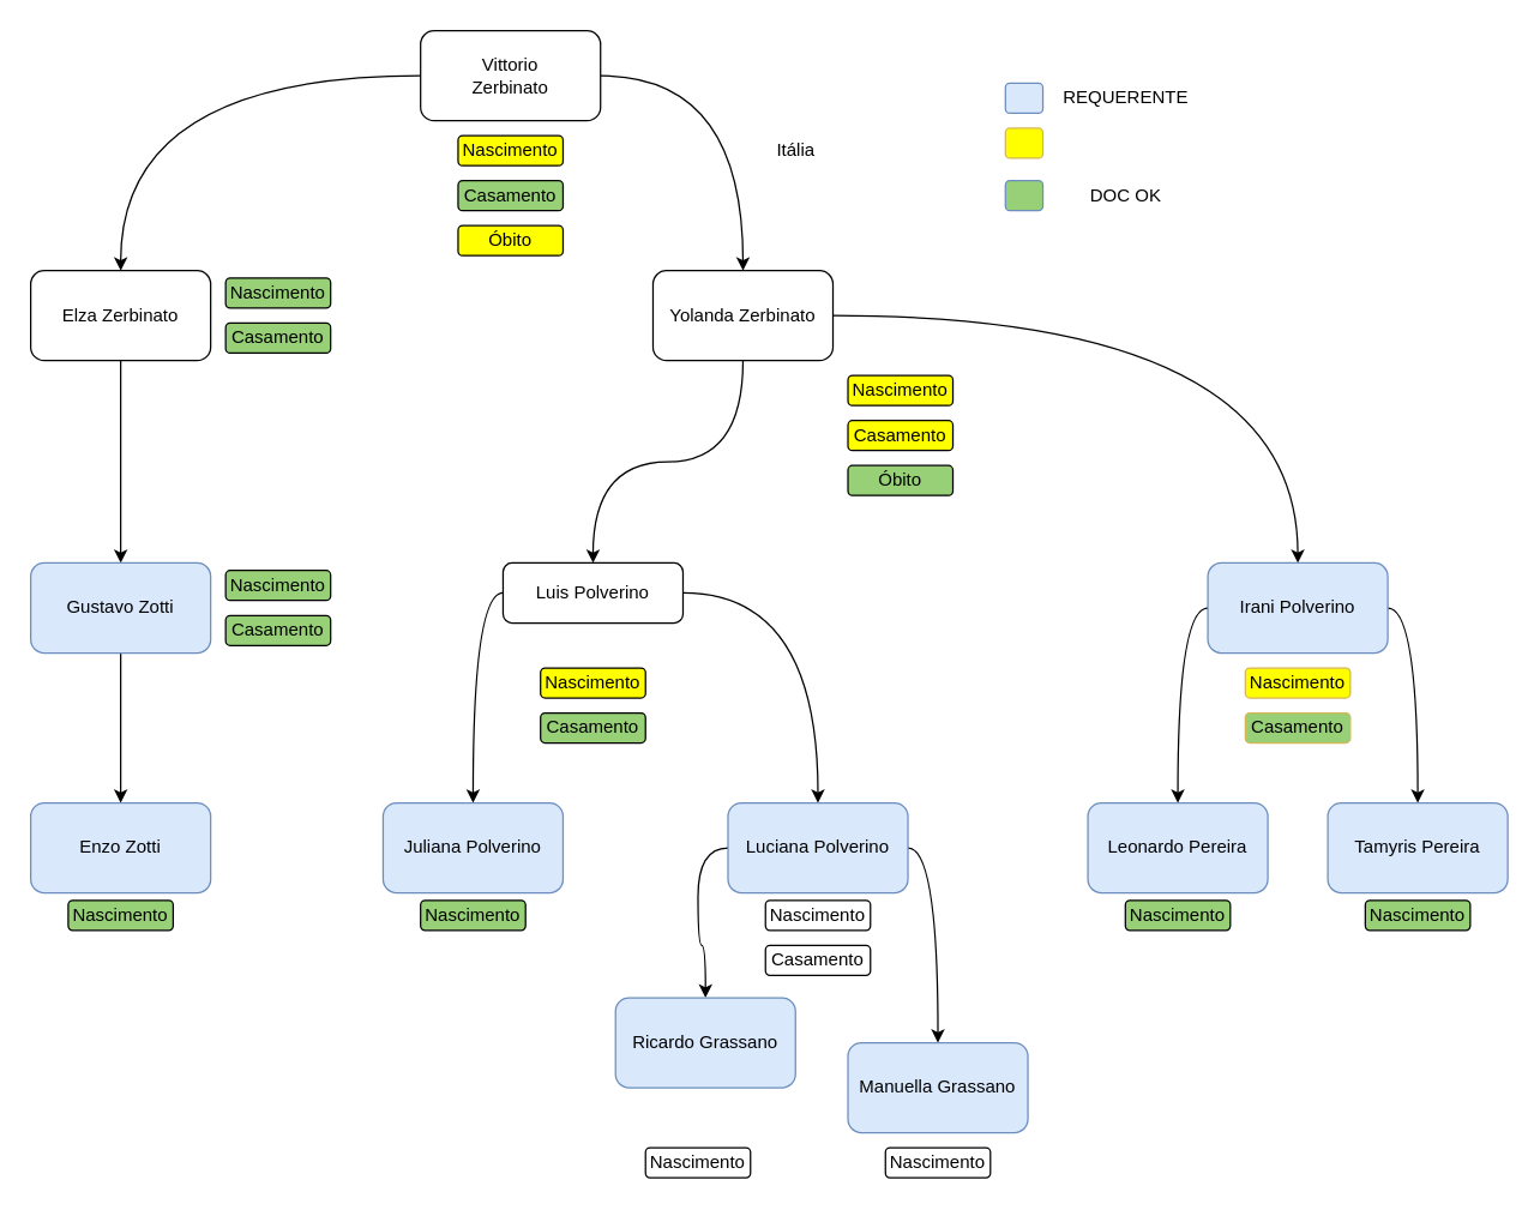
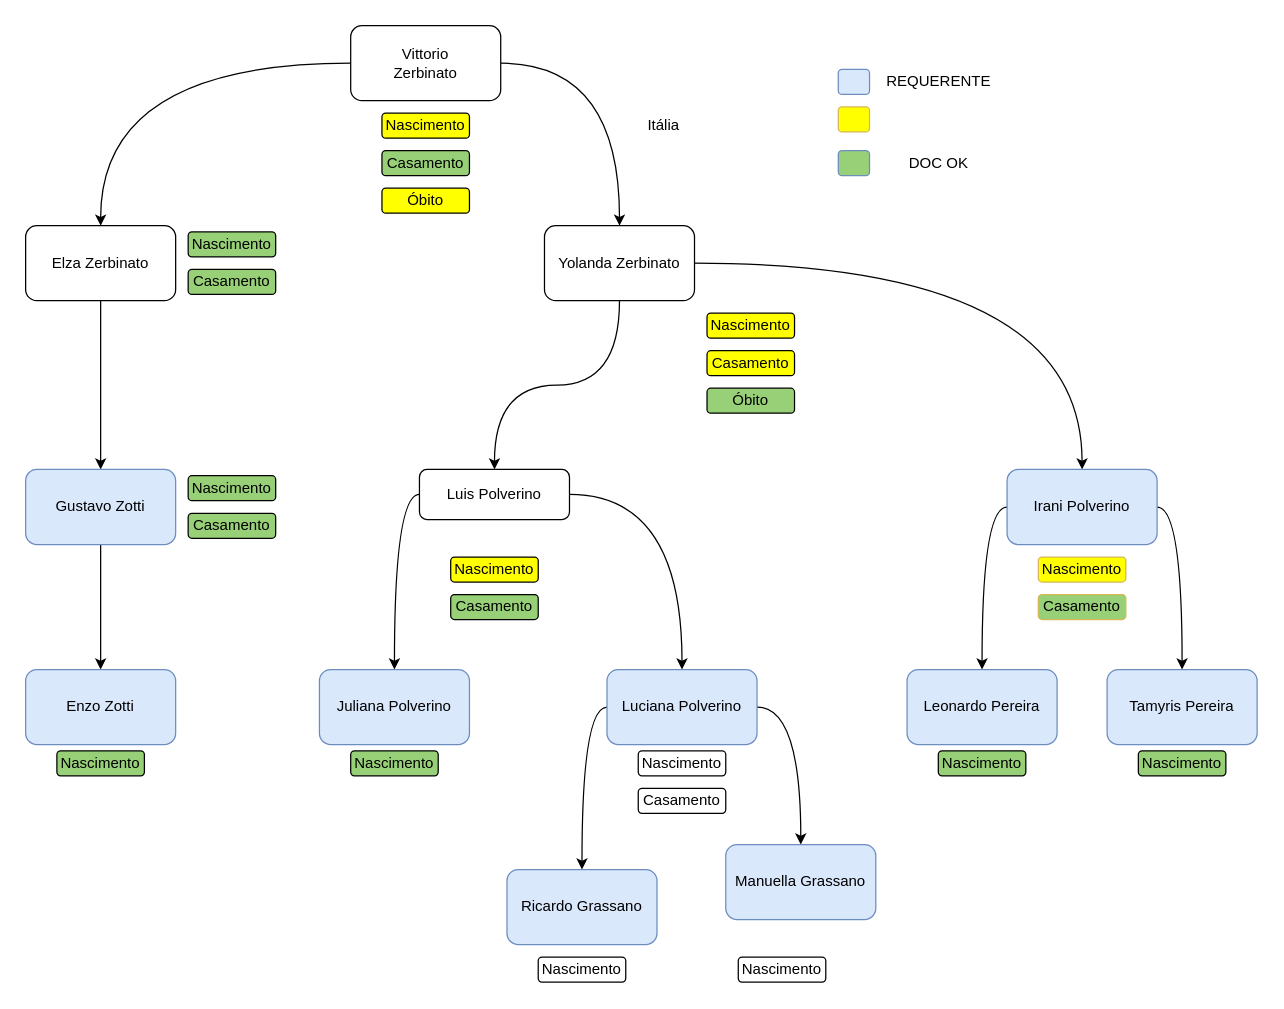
  <mxCell id="0" />
  <mxCell id="1" parent="0" />
  <mxCell id="2" style="edgeStyle=orthogonalEdgeStyle;curved=1;rounded=0;orthogonalLoop=1;jettySize=auto;html=1;entryX=0.5;entryY=0;entryDx=0;entryDy=0;" parent="1" source="4" target="7" edge="1"><mxGeometry relative="1" as="geometry" /></mxCell>
  <mxCell id="3" style="edgeStyle=orthogonalEdgeStyle;curved=1;rounded=0;orthogonalLoop=1;jettySize=auto;html=1;entryX=0.5;entryY=0;entryDx=0;entryDy=0;" parent="1" source="4" target="9" edge="1"><mxGeometry relative="1" as="geometry" /></mxCell>
  <mxCell id="4" value="Vittorio&lt;br&gt;Zerbinato" style="rounded=1;whiteSpace=wrap;html=1;" parent="1" vertex="1"><mxGeometry x="280" y="20" width="120" height="60" as="geometry" /></mxCell>
  <mxCell id="5" style="edgeStyle=orthogonalEdgeStyle;curved=1;rounded=0;orthogonalLoop=1;jettySize=auto;html=1;entryX=0.5;entryY=0;entryDx=0;entryDy=0;" parent="1" source="7" target="15" edge="1"><mxGeometry relative="1" as="geometry" /></mxCell>
  <mxCell id="6" style="edgeStyle=orthogonalEdgeStyle;curved=1;rounded=0;orthogonalLoop=1;jettySize=auto;html=1;entryX=0.5;entryY=0;entryDx=0;entryDy=0;" parent="1" source="7" target="12" edge="1"><mxGeometry relative="1" as="geometry" /></mxCell>
  <mxCell id="7" value="Yolanda Zerbinato" style="whiteSpace=wrap;html=1;rounded=1;strokeColor=default;align=center;verticalAlign=middle;fontFamily=Helvetica;fontSize=12;fontColor=default;fillColor=default;" parent="1" vertex="1"><mxGeometry x="435" y="180" width="120" height="60" as="geometry" /></mxCell>
  <mxCell id="8" value="" style="edgeStyle=orthogonalEdgeStyle;curved=1;rounded=0;orthogonalLoop=1;jettySize=auto;html=1;" parent="1" source="9" target="17" edge="1"><mxGeometry relative="1" as="geometry" /></mxCell>
  <mxCell id="9" value="Elza Zerbinato" style="whiteSpace=wrap;html=1;rounded=1;" parent="1" vertex="1"><mxGeometry x="20" y="180" width="120" height="60" as="geometry" /></mxCell>
  <mxCell id="10" style="edgeStyle=orthogonalEdgeStyle;curved=1;rounded=0;orthogonalLoop=1;jettySize=auto;html=1;entryX=0.5;entryY=0;entryDx=0;entryDy=0;exitX=0;exitY=0.5;exitDx=0;exitDy=0;" parent="1" source="12" target="19" edge="1"><mxGeometry relative="1" as="geometry" /></mxCell>
  <mxCell id="11" style="edgeStyle=orthogonalEdgeStyle;curved=1;rounded=0;orthogonalLoop=1;jettySize=auto;html=1;entryX=0.5;entryY=0;entryDx=0;entryDy=0;exitX=1;exitY=0.5;exitDx=0;exitDy=0;" parent="1" source="12" target="18" edge="1"><mxGeometry relative="1" as="geometry" /></mxCell>
  <mxCell id="12" value="Irani Polverino" style="whiteSpace=wrap;html=1;rounded=1;strokeColor=#6c8ebf;align=center;verticalAlign=middle;fontFamily=Helvetica;fontSize=12;fillColor=#dae8fc;fontColor=default;" parent="1" vertex="1"><mxGeometry x="805" y="375" width="120" height="60" as="geometry" /></mxCell>
  <mxCell id="13" style="edgeStyle=orthogonalEdgeStyle;curved=1;rounded=0;orthogonalLoop=1;jettySize=auto;html=1;entryX=0.5;entryY=0;entryDx=0;entryDy=0;" parent="1" source="15" target="22" edge="1"><mxGeometry relative="1" as="geometry" /></mxCell>
  <mxCell id="14" style="edgeStyle=orthogonalEdgeStyle;curved=1;rounded=0;orthogonalLoop=1;jettySize=auto;html=1;entryX=0.5;entryY=0;entryDx=0;entryDy=0;exitX=0;exitY=0.5;exitDx=0;exitDy=0;" parent="1" source="15" target="23" edge="1"><mxGeometry relative="1" as="geometry" /></mxCell>
  <mxCell id="15" value="Luis Polverino" style="whiteSpace=wrap;html=1;rounded=1;strokeColor=default;align=center;verticalAlign=middle;fontFamily=Helvetica;fontSize=12;fontColor=default;fillColor=default;" parent="1" vertex="1"><mxGeometry x="335" y="375" width="120" height="40" as="geometry" /></mxCell>
  <mxCell id="16" value="" style="edgeStyle=orthogonalEdgeStyle;curved=1;rounded=0;orthogonalLoop=1;jettySize=auto;html=1;" parent="1" source="17" target="24" edge="1"><mxGeometry relative="1" as="geometry" /></mxCell>
  <mxCell id="17" value="Gustavo Zotti" style="whiteSpace=wrap;html=1;rounded=1;fillColor=#dae8fc;strokeColor=#6c8ebf;" parent="1" vertex="1"><mxGeometry x="20" y="375" width="120" height="60" as="geometry" /></mxCell>
  <mxCell id="18" value="Tamyris Pereira" style="whiteSpace=wrap;html=1;rounded=1;strokeColor=#6c8ebf;align=center;verticalAlign=middle;fontFamily=Helvetica;fontSize=12;fillColor=#dae8fc;" parent="1" vertex="1"><mxGeometry x="885" y="535" width="120" height="60" as="geometry" /></mxCell>
  <mxCell id="19" value="Leonardo Pereira" style="whiteSpace=wrap;html=1;rounded=1;strokeColor=#6c8ebf;align=center;verticalAlign=middle;fontFamily=Helvetica;fontSize=12;fillColor=#dae8fc;" parent="1" vertex="1"><mxGeometry x="725" y="535" width="120" height="60" as="geometry" /></mxCell>
  <mxCell id="20" style="edgeStyle=orthogonalEdgeStyle;curved=1;rounded=0;orthogonalLoop=1;jettySize=auto;html=1;entryX=0.5;entryY=0;entryDx=0;entryDy=0;exitX=1;exitY=0.5;exitDx=0;exitDy=0;" parent="1" source="22" target="25" edge="1"><mxGeometry relative="1" as="geometry" /></mxCell>
  <mxCell id="21" style="edgeStyle=orthogonalEdgeStyle;curved=1;rounded=0;orthogonalLoop=1;jettySize=auto;html=1;entryX=0.5;entryY=0;entryDx=0;entryDy=0;exitX=0;exitY=0.5;exitDx=0;exitDy=0;" parent="1" source="22" target="26" edge="1"><mxGeometry relative="1" as="geometry" /></mxCell>
  <mxCell id="22" value="Luciana Polverino" style="whiteSpace=wrap;html=1;rounded=1;strokeColor=#6c8ebf;align=center;verticalAlign=middle;fontFamily=Helvetica;fontSize=12;fillColor=#dae8fc;" parent="1" vertex="1"><mxGeometry x="485" y="535" width="120" height="60" as="geometry" /></mxCell>
  <mxCell id="23" value="Juliana Polverino" style="whiteSpace=wrap;html=1;rounded=1;strokeColor=#6c8ebf;align=center;verticalAlign=middle;fontFamily=Helvetica;fontSize=12;fillColor=#dae8fc;" parent="1" vertex="1"><mxGeometry x="255" y="535" width="120" height="60" as="geometry" /></mxCell>
  <mxCell id="24" value="Enzo Zotti" style="whiteSpace=wrap;html=1;rounded=1;fillColor=#dae8fc;strokeColor=#6c8ebf;" parent="1" vertex="1"><mxGeometry x="20" y="535" width="120" height="60" as="geometry" /></mxCell>
- <mxCell id="25" value="Manuella&amp;nbsp;Grassano" style="whiteSpace=wrap;html=1;rounded=1;strokeColor=#6c8ebf;align=center;verticalAlign=middle;fontFamily=Helvetica;fontSize=12;fillColor=#dae8fc;" parent="1" vertex="1"><mxGeometry x="565" y="695" width="120" height="60" as="geometry" /></mxCell>
- <mxCell id="26" value="Ricardo&amp;nbsp;Grassano" style="whiteSpace=wrap;html=1;rounded=1;strokeColor=#6c8ebf;align=center;verticalAlign=middle;fontFamily=Helvetica;fontSize=12;fillColor=#dae8fc;" parent="1" vertex="1"><mxGeometry x="410" y="665" width="120" height="60" as="geometry" /></mxCell>
+ <mxCell id="25" value="Manuella&amp;nbsp;Grassano" style="whiteSpace=wrap;html=1;rounded=1;strokeColor=#6c8ebf;align=center;verticalAlign=middle;fontFamily=Helvetica;fontSize=12;fillColor=#dae8fc;" parent="1" vertex="1"><mxGeometry x="580" y="675" width="120" height="60" as="geometry" /></mxCell>
+ <mxCell id="26" value="Ricardo&amp;nbsp;Grassano" style="whiteSpace=wrap;html=1;rounded=1;strokeColor=#6c8ebf;align=center;verticalAlign=middle;fontFamily=Helvetica;fontSize=12;fillColor=#dae8fc;" parent="1" vertex="1"><mxGeometry x="405" y="695" width="120" height="60" as="geometry" /></mxCell>
  <mxCell id="27" value="Nascimento" style="rounded=1;whiteSpace=wrap;html=1;fillColor=#FFFF00;" parent="1" vertex="1"><mxGeometry x="305" y="90" width="70" height="20" as="geometry" /></mxCell>
  <mxCell id="28" value="Casamento" style="rounded=1;whiteSpace=wrap;html=1;fillColor=#97D077;" parent="1" vertex="1"><mxGeometry x="305" y="120" width="70" height="20" as="geometry" /></mxCell>
  <mxCell id="29" value="Óbito" style="rounded=1;whiteSpace=wrap;html=1;fillColor=#FFFF00;" parent="1" vertex="1"><mxGeometry x="305" y="150" width="70" height="20" as="geometry" /></mxCell>
  <mxCell id="30" value="Nascimento" style="rounded=1;whiteSpace=wrap;html=1;fillColor=#FFFF00;" parent="1" vertex="1"><mxGeometry x="565" y="250" width="70" height="20" as="geometry" /></mxCell>
  <mxCell id="31" value="Casamento" style="rounded=1;whiteSpace=wrap;html=1;fillColor=#FFFF00;" parent="1" vertex="1"><mxGeometry x="565" y="280" width="70" height="20" as="geometry" /></mxCell>
  <mxCell id="32" value="Óbito" style="rounded=1;whiteSpace=wrap;html=1;fillColor=#97D077;" parent="1" vertex="1"><mxGeometry x="565" y="310" width="70" height="20" as="geometry" /></mxCell>
  <mxCell id="33" value="Nascimento" style="rounded=1;whiteSpace=wrap;html=1;fillColor=#97D077;" parent="1" vertex="1"><mxGeometry x="750" y="600" width="70" height="20" as="geometry" /></mxCell>
  <mxCell id="34" value="Nascimento" style="rounded=1;whiteSpace=wrap;html=1;fillColor=#97D077;" parent="1" vertex="1"><mxGeometry x="910" y="600" width="70" height="20" as="geometry" /></mxCell>
  <mxCell id="35" value="Nascimento" style="rounded=1;whiteSpace=wrap;html=1;" parent="1" vertex="1"><mxGeometry x="590" y="765" width="70" height="20" as="geometry" /></mxCell>
  <mxCell id="36" value="Nascimento" style="rounded=1;whiteSpace=wrap;html=1;" parent="1" vertex="1"><mxGeometry x="430" y="765" width="70" height="20" as="geometry" /></mxCell>
  <mxCell id="37" value="Nascimento" style="rounded=1;whiteSpace=wrap;html=1;fillColor=#97D077;" parent="1" vertex="1"><mxGeometry x="280" y="600" width="70" height="20" as="geometry" /></mxCell>
  <mxCell id="38" value="Nascimento" style="rounded=1;whiteSpace=wrap;html=1;fillColor=#97D077;" parent="1" vertex="1"><mxGeometry x="45" y="600" width="70" height="20" as="geometry" /></mxCell>
  <mxCell id="39" value="Nascimento" style="rounded=1;whiteSpace=wrap;html=1;fillColor=#FFFF00;strokeColor=#d6b656;" parent="1" vertex="1"><mxGeometry x="830" y="445" width="70" height="20" as="geometry" /></mxCell>
  <mxCell id="40" value="Casamento" style="rounded=1;whiteSpace=wrap;html=1;fillColor=#97D077;strokeColor=#d6b656;" parent="1" vertex="1"><mxGeometry x="830" y="475" width="70" height="20" as="geometry" /></mxCell>
  <mxCell id="41" value="Nascimento" style="rounded=1;whiteSpace=wrap;html=1;fillColor=#FFFF00;" parent="1" vertex="1"><mxGeometry x="360" y="445" width="70" height="20" as="geometry" /></mxCell>
  <mxCell id="42" value="Casamento" style="rounded=1;whiteSpace=wrap;html=1;fillColor=#97D077;" parent="1" vertex="1"><mxGeometry x="360" y="475" width="70" height="20" as="geometry" /></mxCell>
  <mxCell id="43" value="Nascimento" style="rounded=1;whiteSpace=wrap;html=1;" parent="1" vertex="1"><mxGeometry x="510" y="600" width="70" height="20" as="geometry" /></mxCell>
  <mxCell id="44" value="Casamento" style="rounded=1;whiteSpace=wrap;html=1;" parent="1" vertex="1"><mxGeometry x="510" y="630" width="70" height="20" as="geometry" /></mxCell>
  <mxCell id="45" value="Nascimento" style="rounded=1;whiteSpace=wrap;html=1;fillColor=#97D077;" parent="1" vertex="1"><mxGeometry x="150" y="185" width="70" height="20" as="geometry" /></mxCell>
  <mxCell id="46" value="Casamento" style="rounded=1;whiteSpace=wrap;html=1;fillColor=#97D077;" parent="1" vertex="1"><mxGeometry x="150" y="215" width="70" height="20" as="geometry" /></mxCell>
  <mxCell id="47" value="Nascimento" style="rounded=1;whiteSpace=wrap;html=1;fillColor=#97D077;" parent="1" vertex="1"><mxGeometry x="150" y="380" width="70" height="20" as="geometry" /></mxCell>
  <mxCell id="48" value="Casamento" style="rounded=1;whiteSpace=wrap;html=1;fillColor=#97D077;" parent="1" vertex="1"><mxGeometry x="150" y="410" width="70" height="20" as="geometry" /></mxCell>
  <mxCell id="49" value="Itália" style="text;html=1;align=center;verticalAlign=middle;resizable=0;points=[];autosize=1;strokeColor=none;fillColor=none;" parent="1" vertex="1"><mxGeometry x="505" y="85" width="50" height="30" as="geometry" /></mxCell>
  <mxCell id="50" value="" style="whiteSpace=wrap;html=1;rounded=1;strokeColor=#6c8ebf;align=center;verticalAlign=middle;fontFamily=Helvetica;fontSize=12;fillColor=#dae8fc;fontColor=default;" parent="1" vertex="1"><mxGeometry x="670" y="55" width="25" height="20" as="geometry" /></mxCell>
  <mxCell id="51" value="REQUERENTE" style="text;html=1;align=center;verticalAlign=middle;resizable=0;points=[];autosize=1;strokeColor=none;fillColor=none;" parent="1" vertex="1"><mxGeometry x="695" y="50" width="110" height="30" as="geometry" /></mxCell>
  <mxCell id="52" value="" style="whiteSpace=wrap;html=1;rounded=1;strokeColor=#d6b656;align=center;verticalAlign=middle;fontFamily=Helvetica;fontSize=12;fillColor=#FFFF00;" parent="1" vertex="1"><mxGeometry x="670" y="85" width="25" height="20" as="geometry" /></mxCell>
  <mxCell id="53" value="" style="whiteSpace=wrap;html=1;rounded=1;strokeColor=#6c8ebf;align=center;verticalAlign=middle;fontFamily=Helvetica;fontSize=12;fillColor=#97D077;fontColor=default;" vertex="1" parent="1"><mxGeometry x="670" y="120" width="25" height="20" as="geometry" /></mxCell>
  <mxCell id="54" value="DOC OK" style="text;html=1;align=center;verticalAlign=middle;resizable=0;points=[];autosize=1;strokeColor=none;fillColor=none;" vertex="1" parent="1"><mxGeometry x="715" y="115" width="70" height="30" as="geometry" /></mxCell>
